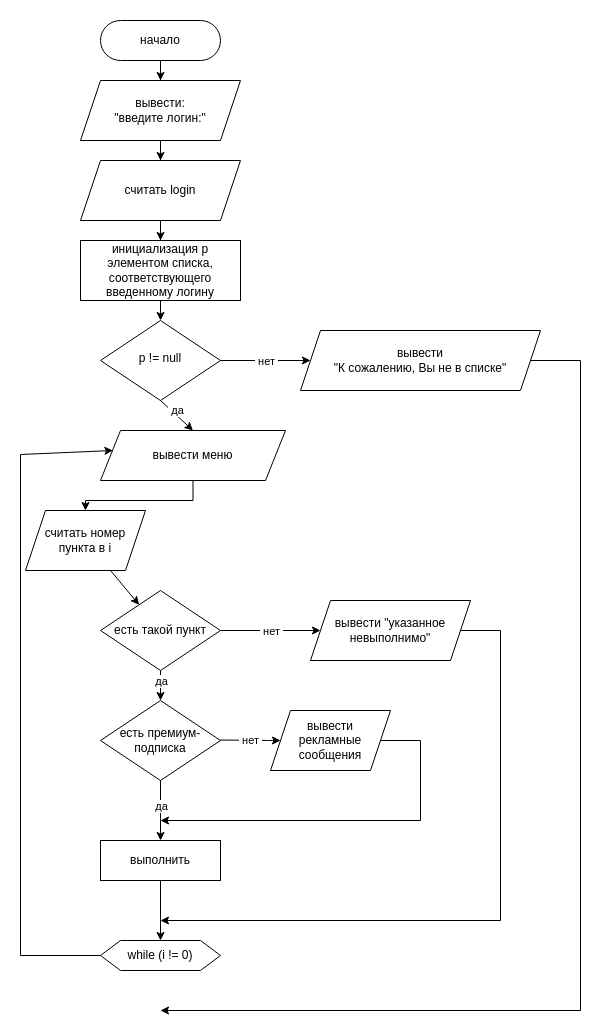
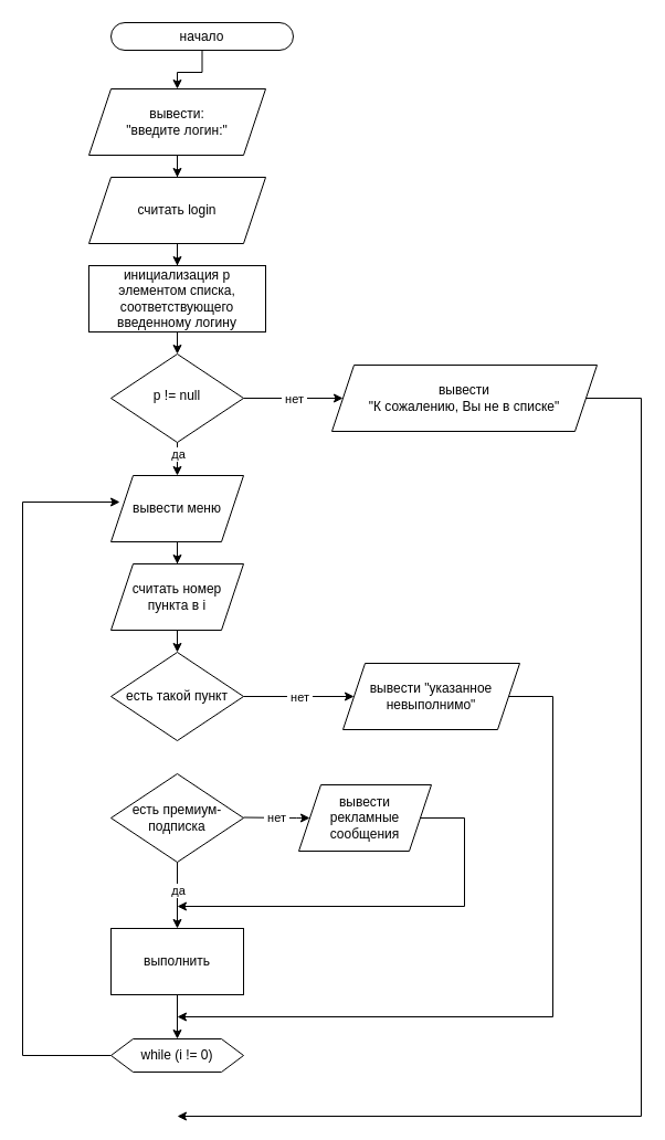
  <mxCell id="0" />
  <mxCell id="1" parent="0" />
- <mxCell id="2" value="начало" style="rounded=1;whiteSpace=wrap;html=1;fontSize=12;glass=0;strokeWidth=1;shadow=0;arcSize=50;" parent="1" vertex="1"><mxGeometry x="100" y="20" width="120" height="40" as="geometry" /></mxCell>
+ <mxCell id="2" value="начало" style="rounded=1;whiteSpace=wrap;html=1;fontSize=12;glass=0;strokeWidth=1;shadow=0;arcSize=50;" parent="1" vertex="1"><mxGeometry x="100" y="20" width="165" height="25" as="geometry" /></mxCell>
  <mxCell id="3" value="p != null" style="rhombus;whiteSpace=wrap;html=1;shadow=0;fontFamily=Helvetica;fontSize=12;align=center;strokeWidth=1;spacing=6;spacingTop=-4;" parent="1" vertex="1"><mxGeometry x="100" y="320" width="120" height="80" as="geometry" /></mxCell>
  <mxCell id="4" value="" style="edgeStyle=orthogonalEdgeStyle;rounded=0;orthogonalLoop=1;jettySize=auto;html=1;" edge="1" parent="1" source="5" target="8"><mxGeometry relative="1" as="geometry" /></mxCell>
  <mxCell id="5" value="вывести: &lt;br&gt;&quot;введите логин:&quot;" style="shape=parallelogram;perimeter=parallelogramPerimeter;whiteSpace=wrap;html=1;fixedSize=1;" vertex="1" parent="1"><mxGeometry x="80" y="80" width="160" height="60" as="geometry" /></mxCell>
  <mxCell id="6" value="" style="rounded=0;html=1;jettySize=auto;orthogonalLoop=1;fontSize=11;endArrow=classic;endFill=1;endSize=6;strokeWidth=1;shadow=0;labelBackgroundColor=none;edgeStyle=orthogonalEdgeStyle;" edge="1" parent="1" source="2" target="5"><mxGeometry relative="1" as="geometry"><mxPoint x="160" y="60" as="sourcePoint" /><mxPoint x="160" y="180" as="targetPoint" /></mxGeometry></mxCell>
  <mxCell id="7" value="" style="edgeStyle=orthogonalEdgeStyle;rounded=0;orthogonalLoop=1;jettySize=auto;html=1;" edge="1" parent="1" source="8" target="10"><mxGeometry relative="1" as="geometry" /></mxCell>
  <mxCell id="8" value="считать login" style="shape=parallelogram;perimeter=parallelogramPerimeter;whiteSpace=wrap;html=1;fixedSize=1;" vertex="1" parent="1"><mxGeometry x="80" y="160" width="160" height="60" as="geometry" /></mxCell>
  <mxCell id="9" value="" style="edgeStyle=none;rounded=0;orthogonalLoop=1;jettySize=auto;html=1;endArrow=classic;endFill=1;endSize=6;" edge="1" parent="1" source="10" target="3"><mxGeometry relative="1" as="geometry" /></mxCell>
  <mxCell id="10" value="инициализация p элементом списка, соответствующего введенному логину" style="rounded=0;whiteSpace=wrap;html=1;" vertex="1" parent="1"><mxGeometry x="80" y="240" width="160" height="60" as="geometry" /></mxCell>
  <mxCell id="11" style="edgeStyle=none;rounded=0;sketch=0;orthogonalLoop=1;jettySize=auto;html=1;shadow=0;endArrow=classic;endFill=1;endSize=6;" edge="1" parent="1" source="12"><mxGeometry relative="1" as="geometry"><mxPoint x="160" y="1010" as="targetPoint" /><Array as="points"><mxPoint x="580" y="360" /><mxPoint x="580" y="1010" /></Array></mxGeometry></mxCell>
  <mxCell id="12" value="вывести &lt;br&gt;&quot;К сожалению, Вы не в списке&quot;" style="shape=parallelogram;perimeter=parallelogramPerimeter;whiteSpace=wrap;html=1;fixedSize=1;" vertex="1" parent="1"><mxGeometry x="300" y="330" width="240" height="60" as="geometry" /></mxCell>
  <mxCell id="13" value="" style="edgeStyle=orthogonalEdgeStyle;rounded=0;orthogonalLoop=1;jettySize=auto;html=1;" edge="1" parent="1" source="14" target="16"><mxGeometry relative="1" as="geometry" /></mxCell>
- <mxCell id="14" value="вывести меню" style="shape=parallelogram;perimeter=parallelogramPerimeter;whiteSpace=wrap;html=1;fixedSize=1;" vertex="1" parent="1"><mxGeometry x="100" y="430" width="185" height="50" as="geometry" /></mxCell>
+ <mxCell id="14" value="вывести меню" style="shape=parallelogram;perimeter=parallelogramPerimeter;whiteSpace=wrap;html=1;fixedSize=1;" vertex="1" parent="1"><mxGeometry x="100" y="430" width="120" height="60" as="geometry" /></mxCell>
  <mxCell id="15" value="" style="edgeStyle=none;rounded=0;sketch=0;orthogonalLoop=1;jettySize=auto;html=1;shadow=0;endArrow=classic;endFill=1;endSize=6;" edge="1" parent="1" source="16" target="21"><mxGeometry relative="1" as="geometry" /></mxCell>
- <mxCell id="16" value="считать номер пункта в i" style="shape=parallelogram;perimeter=parallelogramPerimeter;whiteSpace=wrap;html=1;fixedSize=1;" vertex="1" parent="1"><mxGeometry x="25" y="510" width="120" height="60" as="geometry" /></mxCell>
+ <mxCell id="16" value="считать номер пункта в i" style="shape=parallelogram;perimeter=parallelogramPerimeter;whiteSpace=wrap;html=1;fixedSize=1;" vertex="1" parent="1"><mxGeometry x="100" y="510" width="120" height="60" as="geometry" /></mxCell>
  <mxCell id="17" value="" style="endArrow=classic;html=1;shadow=0;" edge="1" parent="1" target="12"><mxGeometry relative="1" as="geometry"><mxPoint x="220" y="360" as="sourcePoint" /><mxPoint x="310" y="360" as="targetPoint" /><Array as="points"><mxPoint x="310" y="360" /></Array></mxGeometry></mxCell>
  <mxCell id="18" value="&amp;nbsp;нет&amp;nbsp;" style="edgeLabel;resizable=0;html=1;align=center;verticalAlign=middle;" connectable="0" vertex="1" parent="17"><mxGeometry relative="1" as="geometry" /></mxCell>
  <mxCell id="19" value="" style="endArrow=classic;html=1;shadow=0;entryX=0.5;entryY=0;entryDx=0;entryDy=0;" edge="1" parent="1" target="14"><mxGeometry relative="1" as="geometry"><mxPoint x="160" y="400" as="sourcePoint" /><mxPoint x="260" y="400" as="targetPoint" /></mxGeometry></mxCell>
  <mxCell id="20" value="&amp;nbsp;да&amp;nbsp;" style="edgeLabel;resizable=0;html=1;align=center;verticalAlign=middle;" connectable="0" vertex="1" parent="19"><mxGeometry relative="1" as="geometry"><mxPoint y="-5" as="offset" /></mxGeometry></mxCell>
  <mxCell id="21" value="есть такой пункт" style="rhombus;whiteSpace=wrap;html=1;" vertex="1" parent="1"><mxGeometry x="100" y="590" width="120" height="80" as="geometry" /></mxCell>
  <mxCell id="22" value="" style="endArrow=classic;html=1;shadow=0;exitX=1;exitY=0.5;exitDx=0;exitDy=0;" edge="1" parent="1" source="21" target="25"><mxGeometry relative="1" as="geometry"><mxPoint x="220" y="649.5" as="sourcePoint" /><mxPoint x="320" y="649.5" as="targetPoint" /></mxGeometry></mxCell>
  <mxCell id="23" value="&amp;nbsp;нет&amp;nbsp;" style="edgeLabel;resizable=0;html=1;align=center;verticalAlign=middle;" connectable="0" vertex="1" parent="22"><mxGeometry relative="1" as="geometry" /></mxCell>
  <mxCell id="24" style="edgeStyle=none;rounded=0;sketch=0;orthogonalLoop=1;jettySize=auto;html=1;shadow=0;endArrow=classic;endFill=1;endSize=6;exitX=1;exitY=0.5;exitDx=0;exitDy=0;" edge="1" parent="1" source="25"><mxGeometry relative="1" as="geometry"><mxPoint x="160" y="920" as="targetPoint" /><Array as="points"><mxPoint x="500" y="630" /><mxPoint x="500" y="920" /></Array></mxGeometry></mxCell>
  <mxCell id="25" value="вывести &quot;указанное невыполнимо&quot;" style="shape=parallelogram;perimeter=parallelogramPerimeter;whiteSpace=wrap;html=1;fixedSize=1;" vertex="1" parent="1"><mxGeometry x="310" y="600" width="160" height="60" as="geometry" /></mxCell>
- <mxCell id="26" value="" style="endArrow=classic;html=1;shadow=0;entryX=0.5;entryY=0;entryDx=0;entryDy=0;exitX=0.5;exitY=1;exitDx=0;exitDy=0;" edge="1" parent="1" source="21" target="30"><mxGeometry relative="1" as="geometry"><mxPoint x="159.5" y="690" as="sourcePoint" /><mxPoint x="160" y="770" as="targetPoint" /></mxGeometry></mxCell>
- <mxCell id="27" value="&amp;nbsp;да&amp;nbsp;" style="edgeLabel;resizable=0;html=1;align=center;verticalAlign=middle;" connectable="0" vertex="1" parent="26"><mxGeometry relative="1" as="geometry"><mxPoint y="-5" as="offset" /></mxGeometry></mxCell>
  <mxCell id="28" value="" style="edgeStyle=none;rounded=0;sketch=0;orthogonalLoop=1;jettySize=auto;html=1;shadow=0;endArrow=classic;endFill=1;endSize=6;" edge="1" parent="1" source="29" target="37"><mxGeometry relative="1" as="geometry" /></mxCell>
- <mxCell id="29" value="выполнить" style="rounded=0;whiteSpace=wrap;html=1;" vertex="1" parent="1"><mxGeometry x="100" y="840" width="120" height="40" as="geometry" /></mxCell>
+ <mxCell id="29" value="выполнить" style="rounded=0;whiteSpace=wrap;html=1;" vertex="1" parent="1"><mxGeometry x="100" y="840" width="120" height="60" as="geometry" /></mxCell>
  <mxCell id="30" value="есть премиум-подписка" style="rhombus;whiteSpace=wrap;html=1;" vertex="1" parent="1"><mxGeometry x="100" y="700" width="120" height="80" as="geometry" /></mxCell>
  <mxCell id="31" style="edgeStyle=none;rounded=0;sketch=0;orthogonalLoop=1;jettySize=auto;html=1;shadow=0;endArrow=classic;endFill=1;endSize=6;exitX=1;exitY=0.5;exitDx=0;exitDy=0;" edge="1" parent="1" source="38"><mxGeometry relative="1" as="geometry"><mxPoint x="160" y="820" as="targetPoint" /><Array as="points"><mxPoint x="420" y="740" /><mxPoint x="420" y="820" /></Array></mxGeometry></mxCell>
  <mxCell id="32" value="" style="endArrow=classic;html=1;shadow=0;entryX=0;entryY=0.5;entryDx=0;entryDy=0;" edge="1" parent="1" target="38"><mxGeometry relative="1" as="geometry"><mxPoint x="220" y="739.5" as="sourcePoint" /><mxPoint x="320" y="739.5" as="targetPoint" /><Array as="points"><mxPoint x="270" y="740" /></Array></mxGeometry></mxCell>
  <mxCell id="33" value="&amp;nbsp;нет&amp;nbsp;" style="edgeLabel;resizable=0;html=1;align=center;verticalAlign=middle;" connectable="0" vertex="1" parent="32"><mxGeometry relative="1" as="geometry" /></mxCell>
  <mxCell id="34" value="" style="endArrow=classic;html=1;shadow=0;entryX=0.5;entryY=0;entryDx=0;entryDy=0;" edge="1" parent="1" target="29"><mxGeometry relative="1" as="geometry"><mxPoint x="160" y="780" as="sourcePoint" /><mxPoint x="260" y="780" as="targetPoint" /></mxGeometry></mxCell>
  <mxCell id="35" value="&amp;nbsp;да&amp;nbsp;" style="edgeLabel;resizable=0;html=1;align=center;verticalAlign=middle;" connectable="0" vertex="1" parent="34"><mxGeometry relative="1" as="geometry"><mxPoint y="-5" as="offset" /></mxGeometry></mxCell>
  <mxCell id="36" style="edgeStyle=none;rounded=0;sketch=0;orthogonalLoop=1;jettySize=auto;html=1;entryX=0.067;entryY=0.4;entryDx=0;entryDy=0;entryPerimeter=0;shadow=0;endArrow=classic;endFill=1;endSize=6;" edge="1" parent="1" source="37" target="14"><mxGeometry relative="1" as="geometry"><Array as="points"><mxPoint x="20" y="955" /><mxPoint x="20" y="454" /></Array></mxGeometry></mxCell>
  <mxCell id="37" value="while (i != 0)" style="shape=hexagon;perimeter=hexagonPerimeter2;whiteSpace=wrap;html=1;fixedSize=1;" vertex="1" parent="1"><mxGeometry x="100" y="940" width="120" height="30" as="geometry" /></mxCell>
  <mxCell id="38" value="вывести &lt;br&gt;рекламные сообщения" style="shape=parallelogram;perimeter=parallelogramPerimeter;whiteSpace=wrap;html=1;fixedSize=1;" vertex="1" parent="1"><mxGeometry x="270" y="710" width="120" height="60" as="geometry" /></mxCell>
